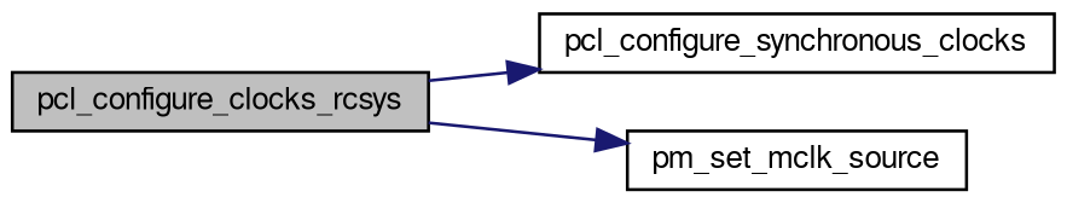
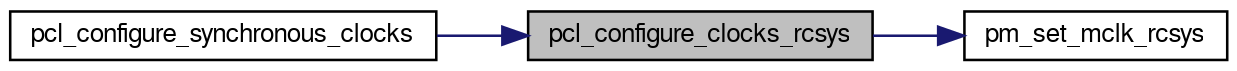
  digraph {
    rankdir=LR
    node [color=black fillcolor=white fontname=FreeSans fontsize=10 shape=record style=filled]
    edge [color=midnightblue fontname=FreeSans fontsize=10 labelfontname=FreeSans labelfontsize=10 style=solid]
    n1 [fillcolor=grey75 fontcolor=black height=0.2 label=pcl_configure_clocks_rcsys width=0.4]
    n2 [height=0.2 label=pcl_configure_synchronous_clocks width=0.4]
-   n3 [height=0.2 label=pm_set_mclk_source width=0.4]
-   n1 -> n2
+   n3 [height=0.2 label=pm_set_mclk_rcsys width=0.4]
+   n2 -> n1
    n1 -> n3
  }
